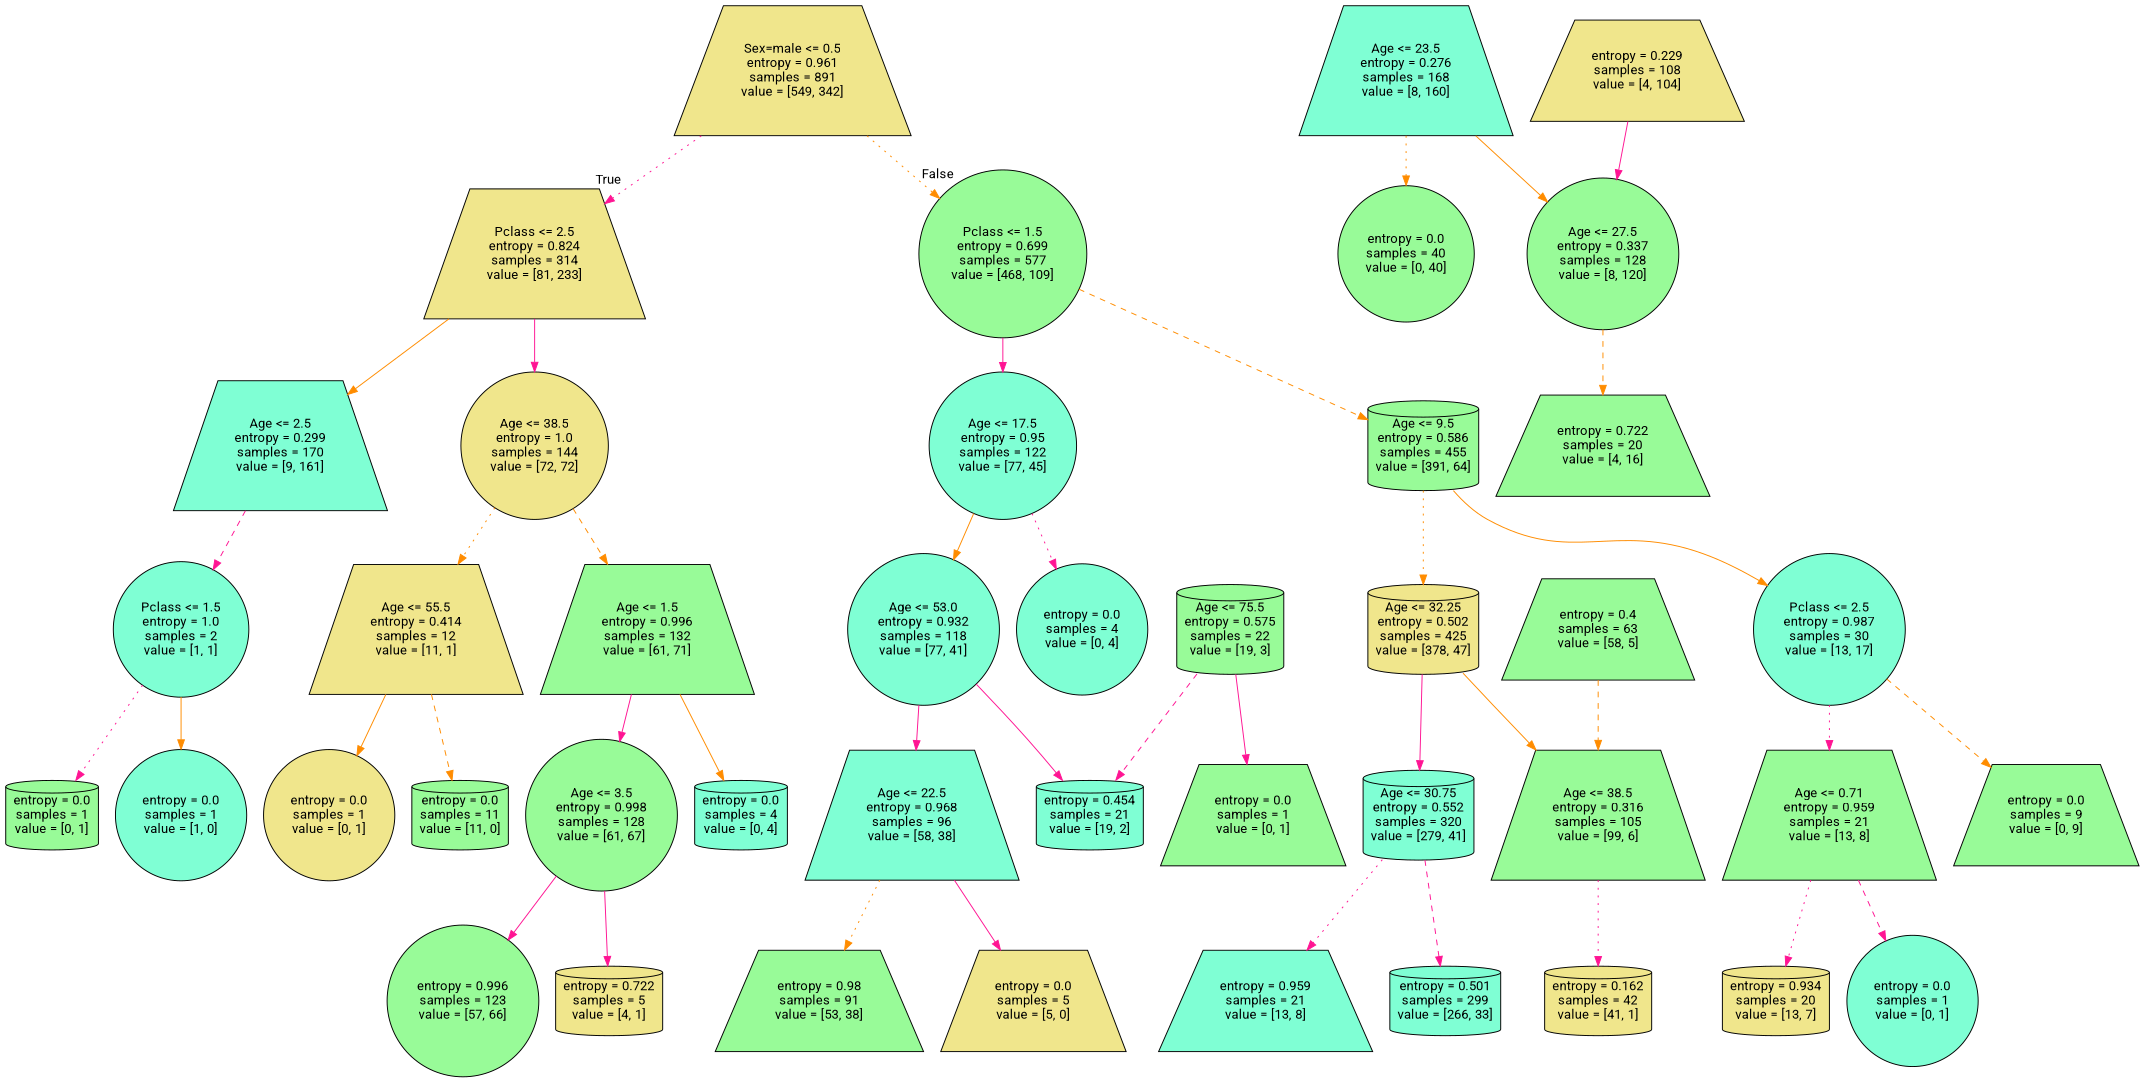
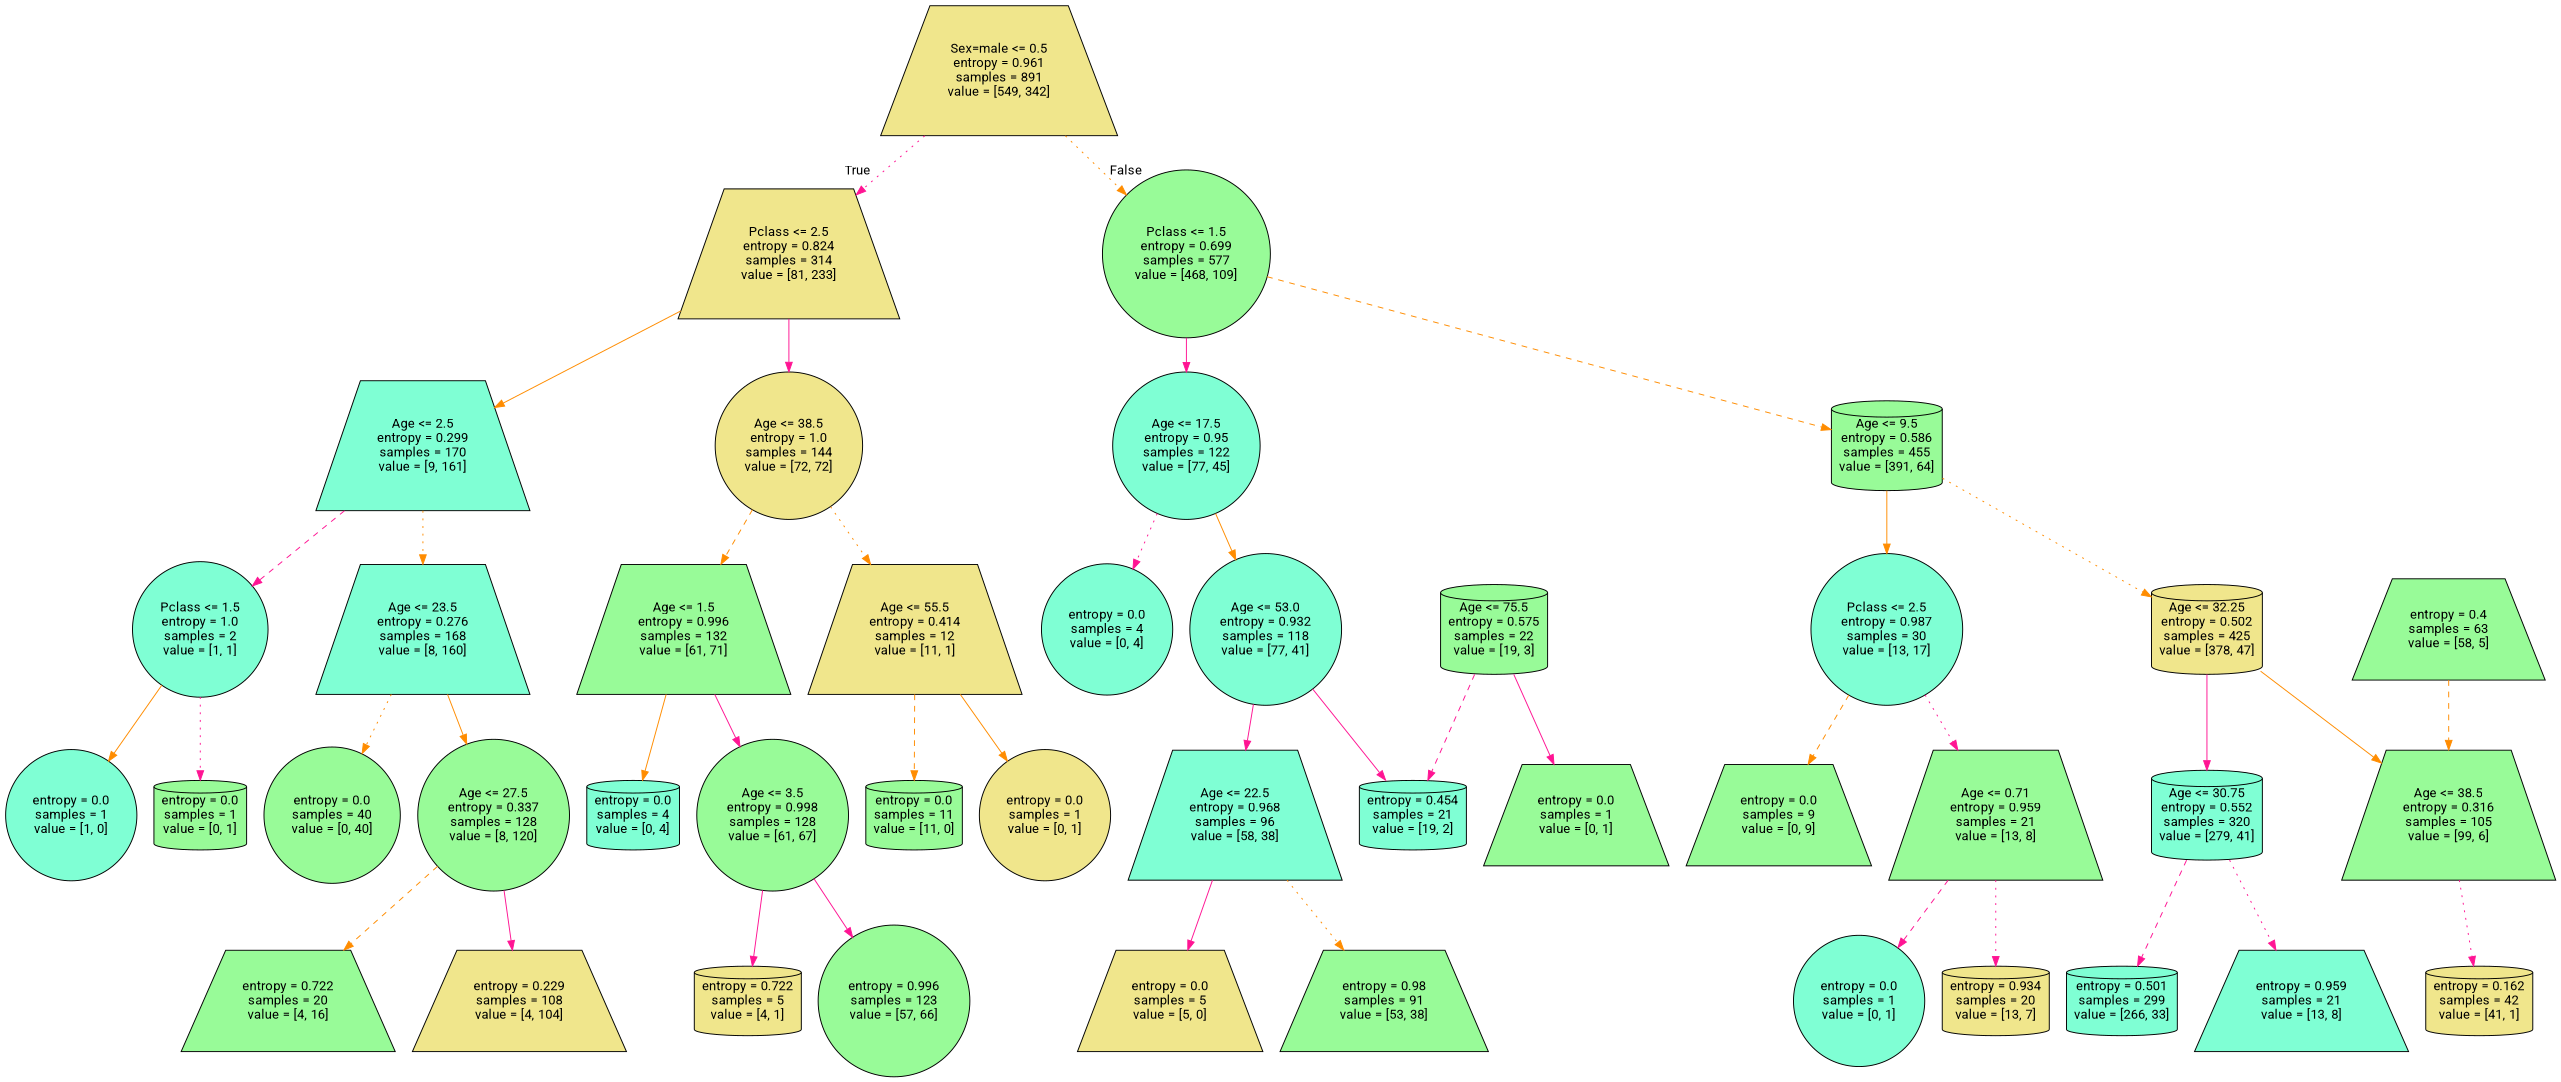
  digraph {
    fontname=Roboto
    node [fillcolor=palegreen fontname=Roboto shape=trapezium style=filled]
    edge [color=deeppink fontname=Roboto style=solid]
    n1 [fillcolor=khaki label="Sex=male <= 0.5\nentropy = 0.961\nsamples = 891\nvalue = [549, 342]"]
    n2 [fillcolor=khaki label="Pclass <= 2.5\nentropy = 0.824\nsamples = 314\nvalue = [81, 233]"]
    n3 [label="Pclass <= 1.5\nentropy = 0.699\nsamples = 577\nvalue = [468, 109]" shape=circle]
    n4 [fillcolor=aquamarine label="Age <= 2.5\nentropy = 0.299\nsamples = 170\nvalue = [9, 161]"]
    n5 [fillcolor=khaki label="Age <= 38.5\nentropy = 1.0\nsamples = 144\nvalue = [72, 72]" shape=circle]
    n6 [fillcolor=aquamarine label="Age <= 17.5\nentropy = 0.95\nsamples = 122\nvalue = [77, 45]" shape=circle]
    n7 [label="Age <= 9.5\nentropy = 0.586\nsamples = 455\nvalue = [391, 64]" shape=cylinder]
    n8 [fillcolor=aquamarine label="Pclass <= 1.5\nentropy = 1.0\nsamples = 2\nvalue = [1, 1]" shape=circle]
    n9 [fillcolor=aquamarine label="Age <= 23.5\nentropy = 0.276\nsamples = 168\nvalue = [8, 160]"]
    n10 [label="Age <= 1.5\nentropy = 0.996\nsamples = 132\nvalue = [61, 71]"]
    n11 [fillcolor=khaki label="Age <= 55.5\nentropy = 0.414\nsamples = 12\nvalue = [11, 1]"]
    n12 [fillcolor=aquamarine label="entropy = 0.0\nsamples = 1\nvalue = [1, 0]" shape=circle]
    n13 [label="entropy = 0.0\nsamples = 1\nvalue = [0, 1]" shape=cylinder]
    n14 [label="entropy = 0.0\nsamples = 40\nvalue = [0, 40]" shape=circle]
    n15 [label="Age <= 27.5\nentropy = 0.337\nsamples = 128\nvalue = [8, 120]" shape=circle]
    n16 [label="entropy = 0.722\nsamples = 20\nvalue = [4, 16]"]
    n17 [fillcolor=khaki label="entropy = 0.229\nsamples = 108\nvalue = [4, 104]"]
    n18 [fillcolor=aquamarine label="entropy = 0.0\nsamples = 4\nvalue = [0, 4]" shape=cylinder]
    n19 [label="Age <= 3.5\nentropy = 0.998\nsamples = 128\nvalue = [61, 67]" shape=circle]
    n20 [label="entropy = 0.0\nsamples = 11\nvalue = [11, 0]" shape=cylinder]
    n21 [fillcolor=khaki label="entropy = 0.0\nsamples = 1\nvalue = [0, 1]" shape=circle]
    n22 [fillcolor=khaki label="entropy = 0.722\nsamples = 5\nvalue = [4, 1]" shape=cylinder]
    n23 [label="entropy = 0.996\nsamples = 123\nvalue = [57, 66]" shape=circle]
    n24 [fillcolor=aquamarine label="entropy = 0.0\nsamples = 4\nvalue = [0, 4]" shape=circle]
    n25 [fillcolor=aquamarine label="Age <= 53.0\nentropy = 0.932\nsamples = 118\nvalue = [77, 41]" shape=circle]
    n26 [fillcolor=aquamarine label="Pclass <= 2.5\nentropy = 0.987\nsamples = 30\nvalue = [13, 17]" shape=circle]
    n27 [fillcolor=khaki label="Age <= 32.25\nentropy = 0.502\nsamples = 425\nvalue = [378, 47]" shape=cylinder]
    n28 [fillcolor=aquamarine label="Age <= 22.5\nentropy = 0.968\nsamples = 96\nvalue = [58, 38]"]
    n29 [fillcolor=aquamarine label="entropy = 0.454\nsamples = 21\nvalue = [19, 2]" shape=cylinder]
    n30 [fillcolor=khaki label="entropy = 0.0\nsamples = 5\nvalue = [5, 0]"]
    n31 [label="entropy = 0.98\nsamples = 91\nvalue = [53, 38]"]
    n32 [label="Age <= 75.5\nentropy = 0.575\nsamples = 22\nvalue = [19, 3]" shape=cylinder]
    n33 [label="entropy = 0.0\nsamples = 1\nvalue = [0, 1]"]
    n34 [label="entropy = 0.0\nsamples = 9\nvalue = [0, 9]"]
    n35 [label="Age <= 0.71\nentropy = 0.959\nsamples = 21\nvalue = [13, 8]"]
    n36 [fillcolor=aquamarine label="Age <= 30.75\nentropy = 0.552\nsamples = 320\nvalue = [279, 41]" shape=cylinder]
    n37 [label="Age <= 38.5\nentropy = 0.316\nsamples = 105\nvalue = [99, 6]"]
    n38 [fillcolor=aquamarine label="entropy = 0.0\nsamples = 1\nvalue = [0, 1]" shape=circle]
    n39 [fillcolor=khaki label="entropy = 0.934\nsamples = 20\nvalue = [13, 7]" shape=cylinder]
    n40 [fillcolor=aquamarine label="entropy = 0.501\nsamples = 299\nvalue = [266, 33]" shape=cylinder]
    n41 [fillcolor=aquamarine label="entropy = 0.959\nsamples = 21\nvalue = [13, 8]"]
    n42 [fillcolor=khaki label="entropy = 0.162\nsamples = 42\nvalue = [41, 1]" shape=cylinder]
    n43 [label="entropy = 0.4\nsamples = 63\nvalue = [58, 5]"]
    n1 -> n2 [headlabel=True labelangle=45 labeldistance=2.5 style=dotted]
    n1 -> n3 [color=darkorange headlabel=False labelangle=-45 labeldistance=2.5 style=dotted]
    n2 -> n4 [color=darkorange]
    n2 -> n5
    n3 -> n6
    n3 -> n7 [color=darkorange style=dashed]
    n4 -> n8 [style=dashed]
+   n4 -> n9 [color=darkorange style=dotted]
    n5 -> n10 [color=darkorange style=dashed]
    n5 -> n11 [color=darkorange style=dotted]
    n6 -> n24 [style=dotted]
    n6 -> n25 [color=darkorange]
    n7 -> n26 [color=darkorange]
    n7 -> n27 [color=darkorange style=dotted]
    n8 -> n12 [color=darkorange]
    n8 -> n13 [style=dotted]
    n9 -> n14 [color=darkorange style=dotted]
    n9 -> n15 [color=darkorange]
    n10 -> n18 [color=darkorange]
    n10 -> n19
    n11 -> n20 [color=darkorange style=dashed]
    n11 -> n21 [color=darkorange]
    n15 -> n16 [color=darkorange style=dashed]
-   n17 -> n15
+   n15 -> n17
    n19 -> n22
    n19 -> n23
    n25 -> n28
    n25 -> n29
    n26 -> n34 [color=darkorange style=dashed]
    n26 -> n35 [style=dotted]
    n27 -> n36
    n27 -> n37 [color=darkorange]
    n28 -> n30
    n28 -> n31 [color=darkorange style=dotted]
    n32 -> n29 [style=dashed]
    n32 -> n33
    n35 -> n38 [style=dashed]
    n35 -> n39 [style=dotted]
    n36 -> n40 [style=dashed]
    n36 -> n41 [style=dotted]
    n37 -> n42 [style=dotted]
    n43 -> n37 [color=darkorange style=dashed]
  }
